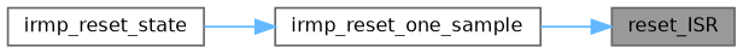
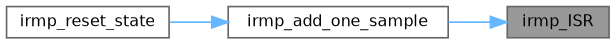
  digraph {
    rankdir=RL
    node [color=grey40 fillcolor=white fontname=Helvetica fontsize=10 shape=box style=filled]
    edge [color=steelblue1 dir=back fontname=Helvetica fontsize=10 labelfontname=Helvetica labelfontsize=10 style=solid]
-   n1 [color=gray40 fillcolor=grey60 fontcolor=black height=0.2 label=reset_ISR width=0.4]
-   n2 [height=0.2 label=irmp_reset_one_sample width=0.4]
+   n1 [color=gray40 fillcolor=grey60 fontcolor=black height=0.2 label=irmp_ISR width=0.4]
+   n2 [height=0.2 label=irmp_add_one_sample width=0.4]
    n3 [height=0.2 label=irmp_reset_state width=0.4]
    n1 -> n2
    n2 -> n3
  }
